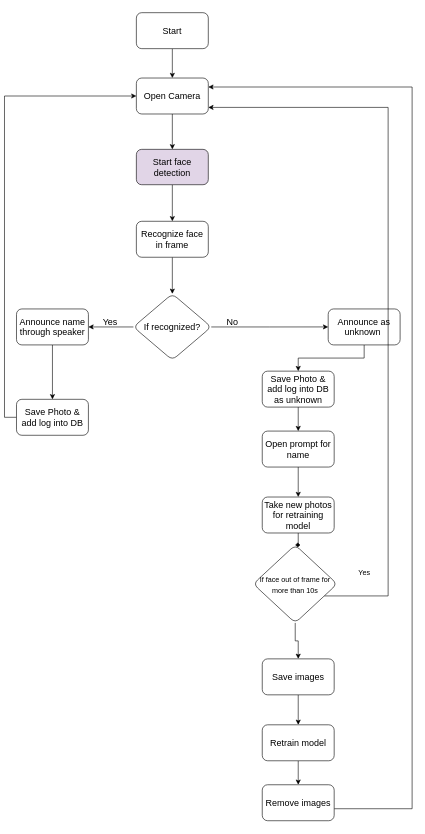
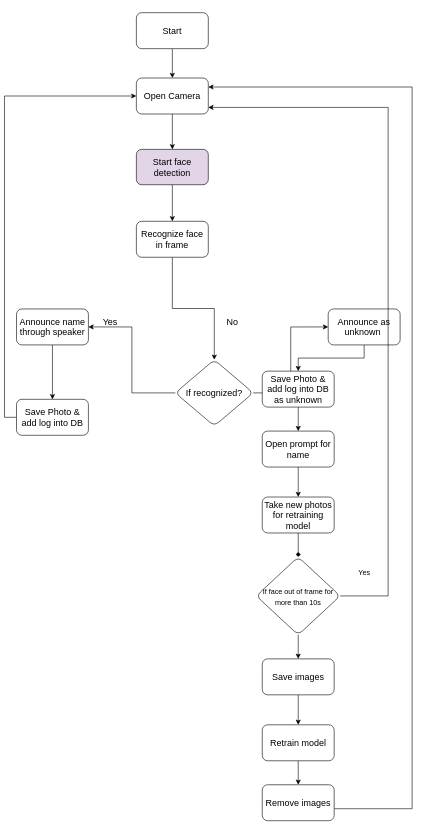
  <mxCell id="0" />
  <mxCell id="1" parent="0" />
  <mxCell id="2" style="edgeStyle=orthogonalEdgeStyle;rounded=0;orthogonalLoop=1;jettySize=auto;html=1;entryX=0.5;entryY=0;entryDx=0;entryDy=0;fontSize=15;" edge="1" parent="1" source="3" target="5"><mxGeometry relative="1" as="geometry" /></mxCell>
  <mxCell id="3" value="&lt;font style=&quot;font-size: 15px;&quot;&gt;Start&lt;/font&gt;" style="rounded=1;whiteSpace=wrap;html=1;" vertex="1" parent="1"><mxGeometry x="220" y="20" width="120" height="60" as="geometry" /></mxCell>
  <mxCell id="4" style="edgeStyle=orthogonalEdgeStyle;rounded=0;orthogonalLoop=1;jettySize=auto;html=1;fontSize=15;" edge="1" parent="1" source="5" target="7"><mxGeometry relative="1" as="geometry" /></mxCell>
  <mxCell id="5" value="Open Camera" style="rounded=1;whiteSpace=wrap;html=1;fontSize=15;" vertex="1" parent="1"><mxGeometry x="220" y="129" width="120" height="60" as="geometry" /></mxCell>
  <mxCell id="6" value="" style="edgeStyle=orthogonalEdgeStyle;rounded=0;orthogonalLoop=1;jettySize=auto;html=1;fontSize=15;" edge="1" parent="1" source="7" target="15"><mxGeometry relative="1" as="geometry" /></mxCell>
  <mxCell id="7" value="Start face detection" style="rounded=1;whiteSpace=wrap;html=1;fontSize=15;fillColor=#e1d5e7;" vertex="1" parent="1"><mxGeometry x="220" y="248" width="120" height="59" as="geometry" /></mxCell>
  <mxCell id="8" style="edgeStyle=orthogonalEdgeStyle;rounded=0;orthogonalLoop=1;jettySize=auto;html=1;entryX=0;entryY=0.5;entryDx=0;entryDy=0;fontSize=15;" edge="1" parent="1" source="10" target="17"><mxGeometry relative="1" as="geometry" /></mxCell>
  <mxCell id="9" style="edgeStyle=orthogonalEdgeStyle;rounded=0;orthogonalLoop=1;jettySize=auto;html=1;entryX=1;entryY=0.5;entryDx=0;entryDy=0;fontSize=15;" edge="1" parent="1" source="10" target="20"><mxGeometry relative="1" as="geometry" /></mxCell>
- <mxCell id="10" value="If recognized?" style="rhombus;whiteSpace=wrap;html=1;fontSize=15;rounded=1;" vertex="1" parent="1"><mxGeometry x="215" y="489" width="130" height="110.5" as="geometry" /></mxCell>
+ <mxCell id="10" value="If recognized?" style="rhombus;whiteSpace=wrap;html=1;fontSize=15;rounded=1;" vertex="1" parent="1"><mxGeometry x="285" y="599" width="130" height="110.5" as="geometry" /></mxCell>
  <mxCell id="11" style="edgeStyle=orthogonalEdgeStyle;rounded=0;orthogonalLoop=1;jettySize=auto;html=1;entryX=0;entryY=0.5;entryDx=0;entryDy=0;fontSize=15;exitX=0;exitY=0.5;exitDx=0;exitDy=0;" edge="1" parent="1" source="12" target="5"><mxGeometry relative="1" as="geometry" /></mxCell>
  <mxCell id="12" value="Save Photo &amp;amp; add log into DB" style="whiteSpace=wrap;html=1;fontSize=15;rounded=1;" vertex="1" parent="1"><mxGeometry x="20" y="665" width="120" height="60" as="geometry" /></mxCell>
  <mxCell id="13" value="Yes" style="text;html=1;align=center;verticalAlign=middle;resizable=0;points=[];autosize=1;strokeColor=none;fillColor=none;fontSize=15;" vertex="1" parent="1"><mxGeometry x="151" y="520" width="50" height="30" as="geometry" /></mxCell>
  <mxCell id="14" value="" style="edgeStyle=orthogonalEdgeStyle;rounded=0;orthogonalLoop=1;jettySize=auto;html=1;fontSize=15;" edge="1" parent="1" source="15" target="10"><mxGeometry relative="1" as="geometry" /></mxCell>
  <mxCell id="15" value="Recognize face in frame" style="whiteSpace=wrap;html=1;fontSize=15;rounded=1;" vertex="1" parent="1"><mxGeometry x="220" y="368" width="120" height="60" as="geometry" /></mxCell>
  <mxCell id="16" style="edgeStyle=orthogonalEdgeStyle;rounded=0;orthogonalLoop=1;jettySize=auto;html=1;entryX=0.5;entryY=0;entryDx=0;entryDy=0;fontSize=12;" edge="1" parent="1" source="17" target="36"><mxGeometry relative="1" as="geometry" /></mxCell>
  <mxCell id="17" value="Announce as unknown&amp;nbsp;" style="rounded=1;whiteSpace=wrap;html=1;fontSize=15;" vertex="1" parent="1"><mxGeometry x="540" y="514.25" width="120" height="60" as="geometry" /></mxCell>
  <mxCell id="18" value="No" style="text;html=1;align=center;verticalAlign=middle;resizable=0;points=[];autosize=1;strokeColor=none;fillColor=none;fontSize=15;" vertex="1" parent="1"><mxGeometry x="360" y="520" width="40" height="30" as="geometry" /></mxCell>
  <mxCell id="19" style="edgeStyle=orthogonalEdgeStyle;rounded=0;orthogonalLoop=1;jettySize=auto;html=1;entryX=0.5;entryY=0;entryDx=0;entryDy=0;fontSize=15;" edge="1" parent="1" source="20" target="12"><mxGeometry relative="1" as="geometry" /></mxCell>
  <mxCell id="20" value="Announce name through speaker" style="rounded=1;whiteSpace=wrap;html=1;fontSize=15;" vertex="1" parent="1"><mxGeometry x="20" y="514.25" width="120" height="60" as="geometry" /></mxCell>
  <mxCell id="21" value="" style="edgeStyle=orthogonalEdgeStyle;rounded=0;orthogonalLoop=1;jettySize=auto;html=1;fontSize=15;" edge="1" parent="1" source="22" target="24"><mxGeometry relative="1" as="geometry" /></mxCell>
  <mxCell id="22" value="Open prompt for name" style="whiteSpace=wrap;html=1;fontSize=15;rounded=1;" vertex="1" parent="1"><mxGeometry x="430" y="718" width="120" height="60" as="geometry" /></mxCell>
  <mxCell id="23" value="" style="edgeStyle=orthogonalEdgeStyle;rounded=0;orthogonalLoop=1;jettySize=auto;html=1;fontSize=14;endArrow=diamond;" edge="1" parent="1" source="24" target="27"><mxGeometry relative="1" as="geometry" /></mxCell>
  <mxCell id="24" value="Take new photos for retraining model" style="whiteSpace=wrap;html=1;fontSize=15;rounded=1;" vertex="1" parent="1"><mxGeometry x="430" y="828" width="120" height="60" as="geometry" /></mxCell>
  <mxCell id="25" style="edgeStyle=orthogonalEdgeStyle;rounded=0;orthogonalLoop=1;jettySize=auto;html=1;fontSize=12;" edge="1" parent="1" source="27"><mxGeometry relative="1" as="geometry"><mxPoint x="340" y="178" as="targetPoint" /><Array as="points"><mxPoint x="640" y="993" /><mxPoint x="640" y="178" /></Array></mxGeometry></mxCell>
  <mxCell id="26" value="" style="edgeStyle=orthogonalEdgeStyle;rounded=0;orthogonalLoop=1;jettySize=auto;html=1;fontSize=12;" edge="1" parent="1" source="27" target="30"><mxGeometry relative="1" as="geometry" /></mxCell>
- <mxCell id="27" value="&lt;font style=&quot;font-size: 12px;&quot;&gt;If face out of frame for more than 10s&lt;/font&gt;" style="rhombus;whiteSpace=wrap;html=1;fontSize=15;rounded=1;" vertex="1" parent="1"><mxGeometry x="415" y="908" width="140" height="130" as="geometry" /></mxCell>
+ <mxCell id="27" value="&lt;font style=&quot;font-size: 12px;&quot;&gt;If face out of frame for more than 10s&lt;/font&gt;" style="rhombus;whiteSpace=wrap;html=1;fontSize=15;rounded=1;" vertex="1" parent="1"><mxGeometry x="420" y="928" width="140" height="130" as="geometry" /></mxCell>
  <mxCell id="28" value="Yes" style="text;html=1;align=center;verticalAlign=middle;resizable=0;points=[];autosize=1;strokeColor=none;fillColor=none;fontSize=12;" vertex="1" parent="1"><mxGeometry x="580" y="940" width="40" height="30" as="geometry" /></mxCell>
  <mxCell id="29" value="" style="edgeStyle=orthogonalEdgeStyle;rounded=0;orthogonalLoop=1;jettySize=auto;html=1;fontSize=12;" edge="1" parent="1" source="30" target="32"><mxGeometry relative="1" as="geometry" /></mxCell>
  <mxCell id="30" value="Save images" style="whiteSpace=wrap;html=1;fontSize=15;rounded=1;" vertex="1" parent="1"><mxGeometry x="430" y="1098" width="120" height="60" as="geometry" /></mxCell>
  <mxCell id="31" value="" style="edgeStyle=orthogonalEdgeStyle;rounded=0;orthogonalLoop=1;jettySize=auto;html=1;fontSize=12;" edge="1" parent="1" source="32" target="34"><mxGeometry relative="1" as="geometry" /></mxCell>
  <mxCell id="32" value="Retrain model" style="whiteSpace=wrap;html=1;fontSize=15;rounded=1;" vertex="1" parent="1"><mxGeometry x="430" y="1208" width="120" height="60" as="geometry" /></mxCell>
  <mxCell id="33" style="edgeStyle=orthogonalEdgeStyle;rounded=0;orthogonalLoop=1;jettySize=auto;html=1;entryX=1;entryY=0.25;entryDx=0;entryDy=0;fontSize=12;" edge="1" parent="1" source="34" target="5"><mxGeometry relative="1" as="geometry"><Array as="points"><mxPoint x="680" y="1348" /><mxPoint x="680" y="144" /></Array></mxGeometry></mxCell>
  <mxCell id="34" value="Remove images" style="whiteSpace=wrap;html=1;fontSize=15;rounded=1;" vertex="1" parent="1"><mxGeometry x="430" y="1308" width="120" height="60" as="geometry" /></mxCell>
  <mxCell id="35" style="edgeStyle=orthogonalEdgeStyle;rounded=0;orthogonalLoop=1;jettySize=auto;html=1;entryX=0.5;entryY=0;entryDx=0;entryDy=0;fontSize=12;" edge="1" parent="1" source="36" target="22"><mxGeometry relative="1" as="geometry" /></mxCell>
  <mxCell id="36" value="Save Photo &amp;amp; add log into DB as unknown" style="whiteSpace=wrap;html=1;fontSize=15;rounded=1;" vertex="1" parent="1"><mxGeometry x="430" y="618" width="120" height="60" as="geometry" /></mxCell>
